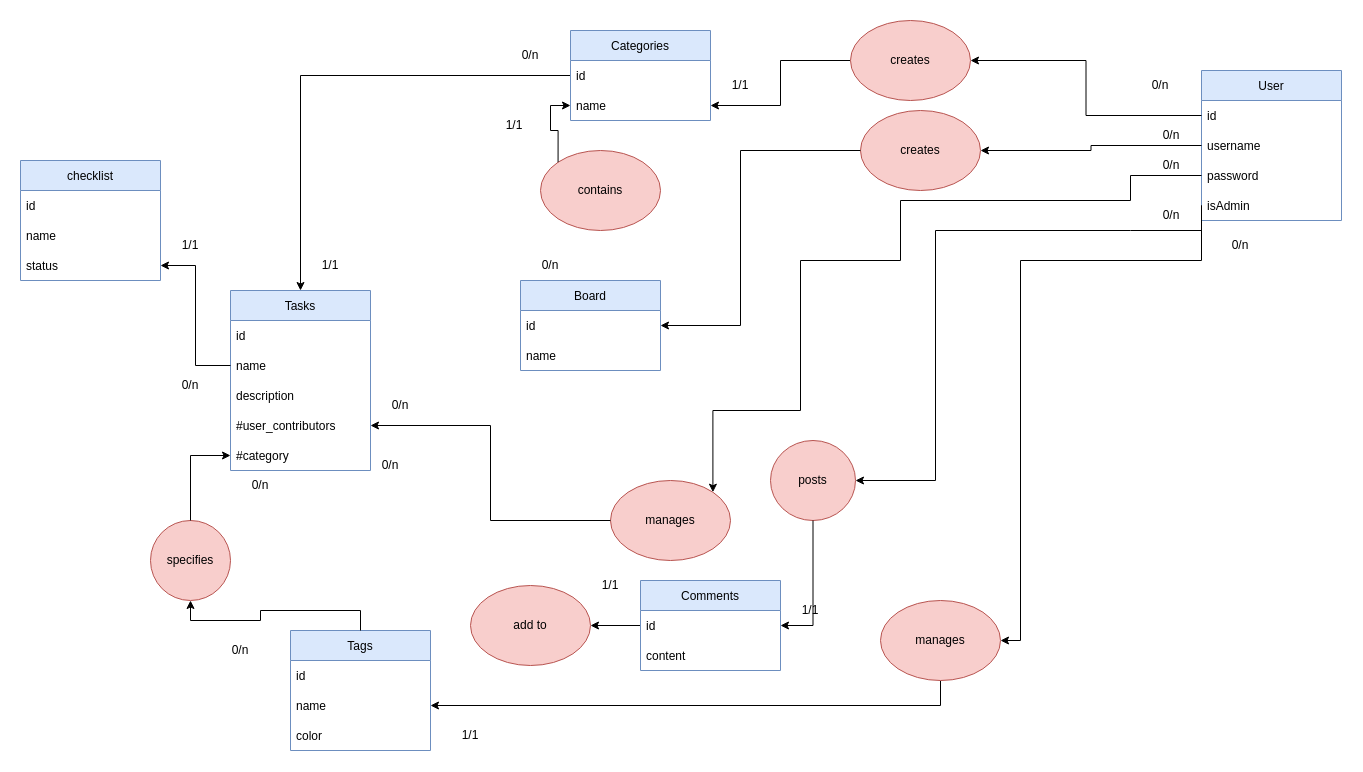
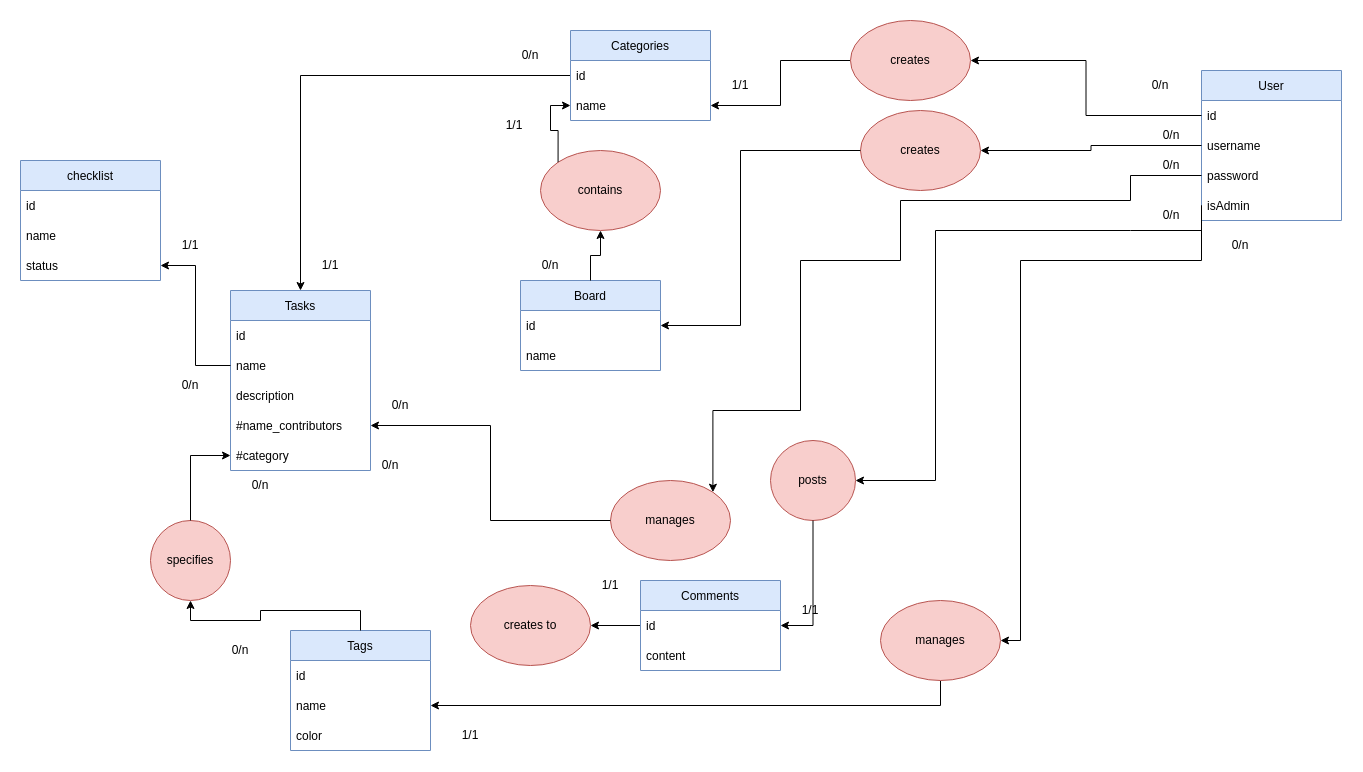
  <mxCell id="0" />
  <mxCell id="1" parent="0" />
  <mxCell id="2" value="User" style="swimlane;fontStyle=0;childLayout=stackLayout;horizontal=1;startSize=30;horizontalStack=0;resizeParent=1;resizeParentMax=0;resizeLast=0;collapsible=1;marginBottom=0;fillColor=#dae8fc;strokeColor=#6c8ebf;" vertex="1" parent="1"><mxGeometry x="1201" y="70" width="140" height="150" as="geometry" /></mxCell>
  <mxCell id="3" value="id" style="text;strokeColor=none;fillColor=none;align=left;verticalAlign=middle;spacingLeft=4;spacingRight=4;overflow=hidden;points=[[0,0.5],[1,0.5]];portConstraint=eastwest;rotatable=0;" vertex="1" parent="2"><mxGeometry y="30" width="140" height="30" as="geometry" /></mxCell>
  <mxCell id="4" value="username" style="text;strokeColor=none;fillColor=none;align=left;verticalAlign=middle;spacingLeft=4;spacingRight=4;overflow=hidden;points=[[0,0.5],[1,0.5]];portConstraint=eastwest;rotatable=0;" vertex="1" parent="2"><mxGeometry y="60" width="140" height="30" as="geometry" /></mxCell>
  <mxCell id="5" value="password" style="text;strokeColor=none;fillColor=none;align=left;verticalAlign=middle;spacingLeft=4;spacingRight=4;overflow=hidden;points=[[0,0.5],[1,0.5]];portConstraint=eastwest;rotatable=0;" vertex="1" parent="2"><mxGeometry y="90" width="140" height="30" as="geometry" /></mxCell>
  <mxCell id="6" value="isAdmin" style="text;strokeColor=none;fillColor=none;align=left;verticalAlign=middle;spacingLeft=4;spacingRight=4;overflow=hidden;points=[[0,0.5],[1,0.5]];portConstraint=eastwest;rotatable=0;" vertex="1" parent="2"><mxGeometry y="120" width="140" height="30" as="geometry" /></mxCell>
  <mxCell id="7" value="Tasks" style="swimlane;fontStyle=0;childLayout=stackLayout;horizontal=1;startSize=30;horizontalStack=0;resizeParent=1;resizeParentMax=0;resizeLast=0;collapsible=1;marginBottom=0;fillColor=#dae8fc;strokeColor=#6c8ebf;" vertex="1" parent="1"><mxGeometry x="230" y="290" width="140" height="180" as="geometry" /></mxCell>
  <mxCell id="8" value="id" style="text;strokeColor=none;fillColor=none;align=left;verticalAlign=middle;spacingLeft=4;spacingRight=4;overflow=hidden;points=[[0,0.5],[1,0.5]];portConstraint=eastwest;rotatable=0;" vertex="1" parent="7"><mxGeometry y="30" width="140" height="30" as="geometry" /></mxCell>
  <mxCell id="9" value="name" style="text;strokeColor=none;fillColor=none;align=left;verticalAlign=middle;spacingLeft=4;spacingRight=4;overflow=hidden;points=[[0,0.5],[1,0.5]];portConstraint=eastwest;rotatable=0;" vertex="1" parent="7"><mxGeometry y="60" width="140" height="30" as="geometry" /></mxCell>
  <mxCell id="10" value="description" style="text;strokeColor=none;fillColor=none;align=left;verticalAlign=middle;spacingLeft=4;spacingRight=4;overflow=hidden;points=[[0,0.5],[1,0.5]];portConstraint=eastwest;rotatable=0;" vertex="1" parent="7"><mxGeometry y="90" width="140" height="30" as="geometry" /></mxCell>
- <mxCell id="11" value="#user_contributors" style="text;strokeColor=none;fillColor=none;align=left;verticalAlign=middle;spacingLeft=4;spacingRight=4;overflow=hidden;points=[[0,0.5],[1,0.5]];portConstraint=eastwest;rotatable=0;" vertex="1" parent="7"><mxGeometry y="120" width="140" height="30" as="geometry" /></mxCell>
+ <mxCell id="11" value="#name_contributors" style="text;strokeColor=none;fillColor=none;align=left;verticalAlign=middle;spacingLeft=4;spacingRight=4;overflow=hidden;points=[[0,0.5],[1,0.5]];portConstraint=eastwest;rotatable=0;" vertex="1" parent="7"><mxGeometry y="120" width="140" height="30" as="geometry" /></mxCell>
  <mxCell id="12" value="#category" style="text;strokeColor=none;fillColor=none;align=left;verticalAlign=middle;spacingLeft=4;spacingRight=4;overflow=hidden;points=[[0,0.5],[1,0.5]];portConstraint=eastwest;rotatable=0;" vertex="1" parent="7"><mxGeometry y="150" width="140" height="30" as="geometry" /></mxCell>
  <mxCell id="13" value="Tags" style="swimlane;fontStyle=0;childLayout=stackLayout;horizontal=1;startSize=30;horizontalStack=0;resizeParent=1;resizeParentMax=0;resizeLast=0;collapsible=1;marginBottom=0;fillColor=#dae8fc;strokeColor=#6c8ebf;" vertex="1" parent="1"><mxGeometry x="290" y="630" width="140" height="120" as="geometry" /></mxCell>
  <mxCell id="14" value="id" style="text;strokeColor=none;fillColor=none;align=left;verticalAlign=middle;spacingLeft=4;spacingRight=4;overflow=hidden;points=[[0,0.5],[1,0.5]];portConstraint=eastwest;rotatable=0;" vertex="1" parent="13"><mxGeometry y="30" width="140" height="30" as="geometry" /></mxCell>
  <mxCell id="15" value="name" style="text;strokeColor=none;fillColor=none;align=left;verticalAlign=middle;spacingLeft=4;spacingRight=4;overflow=hidden;points=[[0,0.5],[1,0.5]];portConstraint=eastwest;rotatable=0;" vertex="1" parent="13"><mxGeometry y="60" width="140" height="30" as="geometry" /></mxCell>
  <mxCell id="16" value="color" style="text;strokeColor=none;fillColor=none;align=left;verticalAlign=middle;spacingLeft=4;spacingRight=4;overflow=hidden;points=[[0,0.5],[1,0.5]];portConstraint=eastwest;rotatable=0;" vertex="1" parent="13"><mxGeometry y="90" width="140" height="30" as="geometry" /></mxCell>
  <mxCell id="17" style="edgeStyle=orthogonalEdgeStyle;rounded=0;orthogonalLoop=1;jettySize=auto;html=1;" edge="1" parent="1" source="18" target="7"><mxGeometry relative="1" as="geometry" /></mxCell>
  <mxCell id="18" value="Categories" style="swimlane;fontStyle=0;childLayout=stackLayout;horizontal=1;startSize=30;horizontalStack=0;resizeParent=1;resizeParentMax=0;resizeLast=0;collapsible=1;marginBottom=0;fillColor=#dae8fc;strokeColor=#6c8ebf;" vertex="1" parent="1"><mxGeometry x="570" y="30" width="140" height="90" as="geometry" /></mxCell>
  <mxCell id="19" value="id" style="text;strokeColor=none;fillColor=none;align=left;verticalAlign=middle;spacingLeft=4;spacingRight=4;overflow=hidden;points=[[0,0.5],[1,0.5]];portConstraint=eastwest;rotatable=0;" vertex="1" parent="18"><mxGeometry y="30" width="140" height="30" as="geometry" /></mxCell>
  <mxCell id="20" value="name" style="text;strokeColor=none;fillColor=none;align=left;verticalAlign=middle;spacingLeft=4;spacingRight=4;overflow=hidden;points=[[0,0.5],[1,0.5]];portConstraint=eastwest;rotatable=0;" vertex="1" parent="18"><mxGeometry y="60" width="140" height="30" as="geometry" /></mxCell>
  <mxCell id="21" style="edgeStyle=orthogonalEdgeStyle;rounded=0;orthogonalLoop=1;jettySize=auto;html=1;entryX=1;entryY=0.5;entryDx=0;entryDy=0;" edge="1" parent="1" source="22" target="20"><mxGeometry relative="1" as="geometry" /></mxCell>
  <mxCell id="22" value="creates" style="ellipse;whiteSpace=wrap;html=1;fillColor=#f8cecc;strokeColor=#b85450;" vertex="1" parent="1"><mxGeometry x="850" y="20" width="120" height="80" as="geometry" /></mxCell>
  <mxCell id="23" value="specifies" style="ellipse;whiteSpace=wrap;html=1;fillColor=#f8cecc;strokeColor=#b85450;" vertex="1" parent="1"><mxGeometry x="150" y="520" width="80" height="80" as="geometry" /></mxCell>
  <mxCell id="24" style="edgeStyle=orthogonalEdgeStyle;rounded=0;orthogonalLoop=1;jettySize=auto;html=1;entryX=1;entryY=0.5;entryDx=0;entryDy=0;" edge="1" parent="1" source="25" target="15"><mxGeometry relative="1" as="geometry" /></mxCell>
  <mxCell id="25" value="manages" style="ellipse;whiteSpace=wrap;html=1;fillColor=#f8cecc;strokeColor=#b85450;" vertex="1" parent="1"><mxGeometry x="880" y="600" width="120" height="80" as="geometry" /></mxCell>
  <mxCell id="26" style="edgeStyle=orthogonalEdgeStyle;rounded=0;orthogonalLoop=1;jettySize=auto;html=1;entryX=1;entryY=0.5;entryDx=0;entryDy=0;" edge="1" parent="1" source="27" target="30"><mxGeometry relative="1" as="geometry" /></mxCell>
  <mxCell id="27" value="Comments" style="swimlane;fontStyle=0;childLayout=stackLayout;horizontal=1;startSize=30;horizontalStack=0;resizeParent=1;resizeParentMax=0;resizeLast=0;collapsible=1;marginBottom=0;fillColor=#dae8fc;strokeColor=#6c8ebf;" vertex="1" parent="1"><mxGeometry x="640" y="580" width="140" height="90" as="geometry" /></mxCell>
  <mxCell id="28" value="id" style="text;strokeColor=none;fillColor=none;align=left;verticalAlign=middle;spacingLeft=4;spacingRight=4;overflow=hidden;points=[[0,0.5],[1,0.5]];portConstraint=eastwest;rotatable=0;" vertex="1" parent="27"><mxGeometry y="30" width="140" height="30" as="geometry" /></mxCell>
  <mxCell id="29" value="content" style="text;strokeColor=none;fillColor=none;align=left;verticalAlign=middle;spacingLeft=4;spacingRight=4;overflow=hidden;points=[[0,0.5],[1,0.5]];portConstraint=eastwest;rotatable=0;" vertex="1" parent="27"><mxGeometry y="60" width="140" height="30" as="geometry" /></mxCell>
- <mxCell id="30" value="add to" style="ellipse;whiteSpace=wrap;html=1;fillColor=#f8cecc;strokeColor=#b85450;" vertex="1" parent="1"><mxGeometry x="470" y="585" width="120" height="80" as="geometry" /></mxCell>
+ <mxCell id="30" value="creates to" style="ellipse;whiteSpace=wrap;html=1;fillColor=#f8cecc;strokeColor=#b85450;" vertex="1" parent="1"><mxGeometry x="470" y="585" width="120" height="80" as="geometry" /></mxCell>
  <mxCell id="31" value="manages" style="ellipse;whiteSpace=wrap;html=1;fillColor=#f8cecc;strokeColor=#b85450;" vertex="1" parent="1"><mxGeometry x="610" y="480" width="120" height="80" as="geometry" /></mxCell>
  <mxCell id="32" style="edgeStyle=orthogonalEdgeStyle;rounded=0;orthogonalLoop=1;jettySize=auto;html=1;entryX=1;entryY=0.5;entryDx=0;entryDy=0;exitX=0;exitY=0.5;exitDx=0;exitDy=0;" edge="1" parent="1" source="31" target="11"><mxGeometry relative="1" as="geometry"><mxPoint x="740" y="205" as="sourcePoint" /><mxPoint x="524" y="280" as="targetPoint" /></mxGeometry></mxCell>
  <mxCell id="33" style="edgeStyle=orthogonalEdgeStyle;rounded=0;orthogonalLoop=1;jettySize=auto;html=1;exitX=0.5;exitY=0;exitDx=0;exitDy=0;entryX=0.5;entryY=1;entryDx=0;entryDy=0;" edge="1" parent="1" source="13" target="23"><mxGeometry relative="1" as="geometry"><mxPoint x="750" y="215" as="sourcePoint" /><mxPoint x="320" y="570" as="targetPoint" /></mxGeometry></mxCell>
  <mxCell id="34" style="edgeStyle=orthogonalEdgeStyle;rounded=0;orthogonalLoop=1;jettySize=auto;html=1;exitX=0.5;exitY=0;exitDx=0;exitDy=0;entryX=0;entryY=0.5;entryDx=0;entryDy=0;" edge="1" parent="1" source="23" target="12"><mxGeometry relative="1" as="geometry"><mxPoint x="290" y="690" as="sourcePoint" /><mxPoint x="290" y="540" as="targetPoint" /></mxGeometry></mxCell>
  <mxCell id="35" value="posts" style="ellipse;whiteSpace=wrap;html=1;fillColor=#f8cecc;strokeColor=#b85450;" vertex="1" parent="1"><mxGeometry x="770" y="440" width="85" height="80" as="geometry" /></mxCell>
  <mxCell id="36" style="edgeStyle=orthogonalEdgeStyle;rounded=0;orthogonalLoop=1;jettySize=auto;html=1;entryX=1;entryY=0.5;entryDx=0;entryDy=0;exitX=0.5;exitY=1;exitDx=0;exitDy=0;" edge="1" parent="1" source="35" target="28"><mxGeometry relative="1" as="geometry"><mxPoint x="740" y="205" as="sourcePoint" /><mxPoint x="690" y="280" as="targetPoint" /></mxGeometry></mxCell>
  <mxCell id="37" value="Board" style="swimlane;fontStyle=0;childLayout=stackLayout;horizontal=1;startSize=30;horizontalStack=0;resizeParent=1;resizeParentMax=0;resizeLast=0;collapsible=1;marginBottom=0;fillColor=#dae8fc;strokeColor=#6c8ebf;" vertex="1" parent="1"><mxGeometry x="520" y="280" width="140" height="90" as="geometry" /></mxCell>
  <mxCell id="38" value="id" style="text;strokeColor=none;fillColor=none;align=left;verticalAlign=middle;spacingLeft=4;spacingRight=4;overflow=hidden;points=[[0,0.5],[1,0.5]];portConstraint=eastwest;rotatable=0;" vertex="1" parent="37"><mxGeometry y="30" width="140" height="30" as="geometry" /></mxCell>
  <mxCell id="39" value="name" style="text;strokeColor=none;fillColor=none;align=left;verticalAlign=middle;spacingLeft=4;spacingRight=4;overflow=hidden;points=[[0,0.5],[1,0.5]];portConstraint=eastwest;rotatable=0;" vertex="1" parent="37"><mxGeometry y="60" width="140" height="30" as="geometry" /></mxCell>
  <mxCell id="40" value="creates" style="ellipse;whiteSpace=wrap;html=1;fillColor=#f8cecc;strokeColor=#b85450;" vertex="1" parent="1"><mxGeometry x="860" y="110" width="120" height="80" as="geometry" /></mxCell>
  <mxCell id="41" style="edgeStyle=orthogonalEdgeStyle;rounded=0;orthogonalLoop=1;jettySize=auto;html=1;entryX=1;entryY=0.5;entryDx=0;entryDy=0;exitX=0;exitY=0.5;exitDx=0;exitDy=0;" edge="1" parent="1" source="4" target="40"><mxGeometry relative="1" as="geometry"><mxPoint x="1176" y="325" as="sourcePoint" /><mxPoint x="1130" y="410" as="targetPoint" /></mxGeometry></mxCell>
  <mxCell id="42" style="edgeStyle=orthogonalEdgeStyle;rounded=0;orthogonalLoop=1;jettySize=auto;html=1;entryX=1;entryY=0.5;entryDx=0;entryDy=0;exitX=0;exitY=0.5;exitDx=0;exitDy=0;" edge="1" parent="1" source="40" target="38"><mxGeometry relative="1" as="geometry"><mxPoint x="700" y="370" as="sourcePoint" /><mxPoint x="654" y="455" as="targetPoint" /><Array as="points"><mxPoint x="740" y="150" /><mxPoint x="740" y="325" /></Array></mxGeometry></mxCell>
  <mxCell id="43" style="edgeStyle=orthogonalEdgeStyle;rounded=0;orthogonalLoop=1;jettySize=auto;html=1;entryX=1;entryY=0.5;entryDx=0;entryDy=0;exitX=0;exitY=0.5;exitDx=0;exitDy=0;" edge="1" parent="1" source="6" target="25"><mxGeometry relative="1" as="geometry"><mxPoint x="1156" y="305" as="sourcePoint" /><mxPoint x="1110" y="390" as="targetPoint" /><Array as="points"><mxPoint x="1201" y="260" /><mxPoint x="1020" y="260" /><mxPoint x="1020" y="640" /></Array></mxGeometry></mxCell>
  <mxCell id="44" style="edgeStyle=orthogonalEdgeStyle;rounded=0;orthogonalLoop=1;jettySize=auto;html=1;entryX=1;entryY=0.5;entryDx=0;entryDy=0;exitX=0;exitY=0.5;exitDx=0;exitDy=0;" edge="1" parent="1" source="6" target="35"><mxGeometry relative="1" as="geometry"><mxPoint x="1130" y="410" as="sourcePoint" /><mxPoint x="1084" y="495" as="targetPoint" /><Array as="points"><mxPoint x="1130" y="230" /><mxPoint x="935" y="230" /><mxPoint x="935" y="310" /></Array></mxGeometry></mxCell>
  <mxCell id="45" style="edgeStyle=orthogonalEdgeStyle;rounded=0;orthogonalLoop=1;jettySize=auto;html=1;entryX=1;entryY=0;entryDx=0;entryDy=0;exitX=0;exitY=0.5;exitDx=0;exitDy=0;" edge="1" parent="1" source="5" target="31"><mxGeometry relative="1" as="geometry"><mxPoint x="730" y="400" as="sourcePoint" /><mxPoint x="684" y="485" as="targetPoint" /><Array as="points"><mxPoint x="1130" y="200" /><mxPoint x="900" y="200" /><mxPoint x="900" y="260" /><mxPoint x="800" y="260" /><mxPoint x="800" y="410" /><mxPoint x="712" y="410" /></Array></mxGeometry></mxCell>
  <mxCell id="46" style="edgeStyle=orthogonalEdgeStyle;rounded=0;orthogonalLoop=1;jettySize=auto;html=1;entryX=1;entryY=0.5;entryDx=0;entryDy=0;exitX=0;exitY=0.5;exitDx=0;exitDy=0;" edge="1" parent="1" source="3" target="22"><mxGeometry relative="1" as="geometry"><mxPoint x="740" y="410" as="sourcePoint" /><mxPoint x="694" y="495" as="targetPoint" /></mxGeometry></mxCell>
  <mxCell id="47" value="contains" style="ellipse;whiteSpace=wrap;html=1;fillColor=#f8cecc;strokeColor=#b85450;" vertex="1" parent="1"><mxGeometry x="540" y="150" width="120" height="80" as="geometry" /></mxCell>
+ <mxCell id="48" style="edgeStyle=orthogonalEdgeStyle;rounded=0;orthogonalLoop=1;jettySize=auto;html=1;entryX=0.5;entryY=1;entryDx=0;entryDy=0;exitX=0.5;exitY=0;exitDx=0;exitDy=0;" edge="1" parent="1" source="37" target="47"><mxGeometry relative="1" as="geometry"><mxPoint x="860" y="70" as="sourcePoint" /><mxPoint x="720" y="115" as="targetPoint" /></mxGeometry></mxCell>
  <mxCell id="49" style="edgeStyle=orthogonalEdgeStyle;rounded=0;orthogonalLoop=1;jettySize=auto;html=1;entryX=0;entryY=0.5;entryDx=0;entryDy=0;exitX=0;exitY=0;exitDx=0;exitDy=0;" edge="1" parent="1" source="47" target="20"><mxGeometry relative="1" as="geometry"><mxPoint x="600" y="290" as="sourcePoint" /><mxPoint x="610" y="240" as="targetPoint" /></mxGeometry></mxCell>
  <mxCell id="50" value="checklist" style="swimlane;fontStyle=0;childLayout=stackLayout;horizontal=1;startSize=30;horizontalStack=0;resizeParent=1;resizeParentMax=0;resizeLast=0;collapsible=1;marginBottom=0;fillColor=#dae8fc;strokeColor=#6c8ebf;" vertex="1" parent="1"><mxGeometry x="20" y="160" width="140" height="120" as="geometry" /></mxCell>
  <mxCell id="51" value="id" style="text;strokeColor=none;fillColor=none;align=left;verticalAlign=middle;spacingLeft=4;spacingRight=4;overflow=hidden;points=[[0,0.5],[1,0.5]];portConstraint=eastwest;rotatable=0;" vertex="1" parent="50"><mxGeometry y="30" width="140" height="30" as="geometry" /></mxCell>
  <mxCell id="52" value="name" style="text;strokeColor=none;fillColor=none;align=left;verticalAlign=middle;spacingLeft=4;spacingRight=4;overflow=hidden;points=[[0,0.5],[1,0.5]];portConstraint=eastwest;rotatable=0;" vertex="1" parent="50"><mxGeometry y="60" width="140" height="30" as="geometry" /></mxCell>
  <mxCell id="53" value="status" style="text;strokeColor=none;fillColor=none;align=left;verticalAlign=middle;spacingLeft=4;spacingRight=4;overflow=hidden;points=[[0,0.5],[1,0.5]];portConstraint=eastwest;rotatable=0;" vertex="1" parent="50"><mxGeometry y="90" width="140" height="30" as="geometry" /></mxCell>
  <mxCell id="54" style="edgeStyle=orthogonalEdgeStyle;rounded=0;orthogonalLoop=1;jettySize=auto;html=1;exitX=0;exitY=0.5;exitDx=0;exitDy=0;entryX=1;entryY=0.5;entryDx=0;entryDy=0;" edge="1" parent="1" source="9" target="53"><mxGeometry relative="1" as="geometry"><mxPoint x="580" y="85" as="sourcePoint" /><mxPoint x="310" y="300" as="targetPoint" /></mxGeometry></mxCell>
  <mxCell id="55" value="0/n" style="text;html=1;strokeColor=none;fillColor=none;align=center;verticalAlign=middle;whiteSpace=wrap;rounded=0;" vertex="1" parent="1"><mxGeometry x="1130" y="70" width="60" height="30" as="geometry" /></mxCell>
  <mxCell id="56" value="1/1" style="text;html=1;strokeColor=none;fillColor=none;align=center;verticalAlign=middle;whiteSpace=wrap;rounded=0;" vertex="1" parent="1"><mxGeometry x="710" y="70" width="60" height="30" as="geometry" /></mxCell>
  <mxCell id="57" value="0/n" style="text;html=1;strokeColor=none;fillColor=none;align=center;verticalAlign=middle;whiteSpace=wrap;rounded=0;" vertex="1" parent="1"><mxGeometry x="1141" y="120" width="60" height="30" as="geometry" /></mxCell>
  <mxCell id="58" value="0/n" style="text;html=1;strokeColor=none;fillColor=none;align=center;verticalAlign=middle;whiteSpace=wrap;rounded=0;" vertex="1" parent="1"><mxGeometry x="520" y="250" width="60" height="30" as="geometry" /></mxCell>
  <mxCell id="59" value="1/1" style="text;html=1;strokeColor=none;fillColor=none;align=center;verticalAlign=middle;whiteSpace=wrap;rounded=0;" vertex="1" parent="1"><mxGeometry x="484" y="110" width="60" height="30" as="geometry" /></mxCell>
  <mxCell id="60" value="0/n" style="text;html=1;strokeColor=none;fillColor=none;align=center;verticalAlign=middle;whiteSpace=wrap;rounded=0;" vertex="1" parent="1"><mxGeometry x="1210" y="230" width="60" height="30" as="geometry" /></mxCell>
  <mxCell id="61" value="1/1" style="text;html=1;strokeColor=none;fillColor=none;align=center;verticalAlign=middle;whiteSpace=wrap;rounded=0;" vertex="1" parent="1"><mxGeometry x="440" y="720" width="60" height="30" as="geometry" /></mxCell>
  <mxCell id="62" value="0/n" style="text;html=1;strokeColor=none;fillColor=none;align=center;verticalAlign=middle;whiteSpace=wrap;rounded=0;" vertex="1" parent="1"><mxGeometry x="210" y="635" width="60" height="30" as="geometry" /></mxCell>
  <mxCell id="63" value="0/n" style="text;html=1;strokeColor=none;fillColor=none;align=center;verticalAlign=middle;whiteSpace=wrap;rounded=0;" vertex="1" parent="1"><mxGeometry x="230" y="470" width="60" height="30" as="geometry" /></mxCell>
  <mxCell id="64" value="0/n" style="text;html=1;strokeColor=none;fillColor=none;align=center;verticalAlign=middle;whiteSpace=wrap;rounded=0;" vertex="1" parent="1"><mxGeometry x="160" y="370" width="60" height="30" as="geometry" /></mxCell>
  <mxCell id="65" value="1/1" style="text;html=1;strokeColor=none;fillColor=none;align=center;verticalAlign=middle;whiteSpace=wrap;rounded=0;" vertex="1" parent="1"><mxGeometry x="160" y="230" width="60" height="30" as="geometry" /></mxCell>
  <mxCell id="66" value="0/n" style="text;html=1;strokeColor=none;fillColor=none;align=center;verticalAlign=middle;whiteSpace=wrap;rounded=0;" vertex="1" parent="1"><mxGeometry x="1141" y="200" width="60" height="30" as="geometry" /></mxCell>
  <mxCell id="67" value="1/1" style="text;html=1;strokeColor=none;fillColor=none;align=center;verticalAlign=middle;whiteSpace=wrap;rounded=0;" vertex="1" parent="1"><mxGeometry x="780" y="595" width="60" height="30" as="geometry" /></mxCell>
  <mxCell id="68" value="1/1" style="text;html=1;strokeColor=none;fillColor=none;align=center;verticalAlign=middle;whiteSpace=wrap;rounded=0;" vertex="1" parent="1"><mxGeometry x="580" y="570" width="60" height="30" as="geometry" /></mxCell>
  <mxCell id="69" value="0/n" style="text;html=1;strokeColor=none;fillColor=none;align=center;verticalAlign=middle;whiteSpace=wrap;rounded=0;" vertex="1" parent="1"><mxGeometry x="360" y="450" width="60" height="30" as="geometry" /></mxCell>
  <mxCell id="70" value="0/n" style="text;html=1;strokeColor=none;fillColor=none;align=center;verticalAlign=middle;whiteSpace=wrap;rounded=0;" vertex="1" parent="1"><mxGeometry x="1141" y="150" width="60" height="30" as="geometry" /></mxCell>
  <mxCell id="71" value="0/n" style="text;html=1;strokeColor=none;fillColor=none;align=center;verticalAlign=middle;whiteSpace=wrap;rounded=0;" vertex="1" parent="1"><mxGeometry x="370" y="390" width="60" height="30" as="geometry" /></mxCell>
  <mxCell id="72" value="0/n" style="text;html=1;strokeColor=none;fillColor=none;align=center;verticalAlign=middle;whiteSpace=wrap;rounded=0;" vertex="1" parent="1"><mxGeometry x="500" y="40" width="60" height="30" as="geometry" /></mxCell>
  <mxCell id="73" value="1/1" style="text;html=1;strokeColor=none;fillColor=none;align=center;verticalAlign=middle;whiteSpace=wrap;rounded=0;" vertex="1" parent="1"><mxGeometry x="300" y="250" width="60" height="30" as="geometry" /></mxCell>
